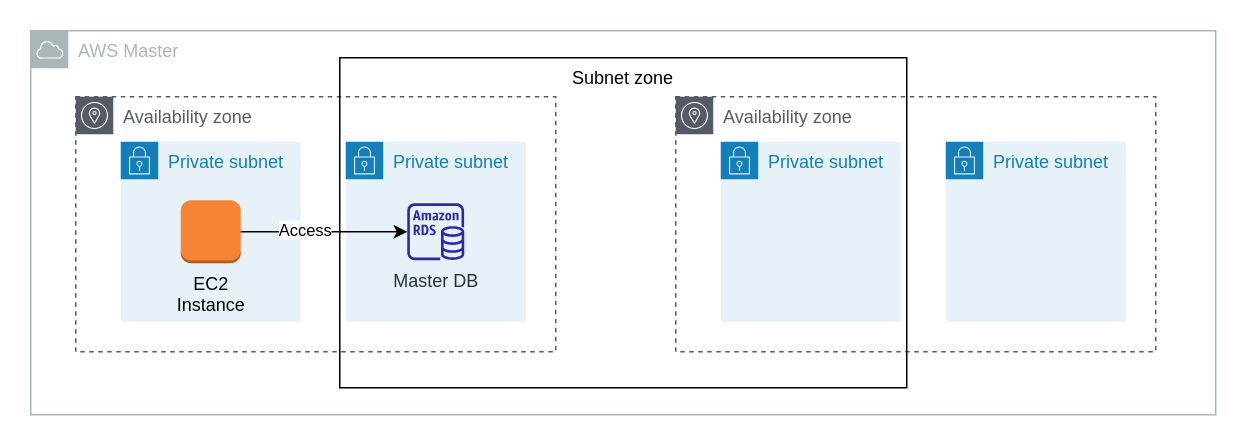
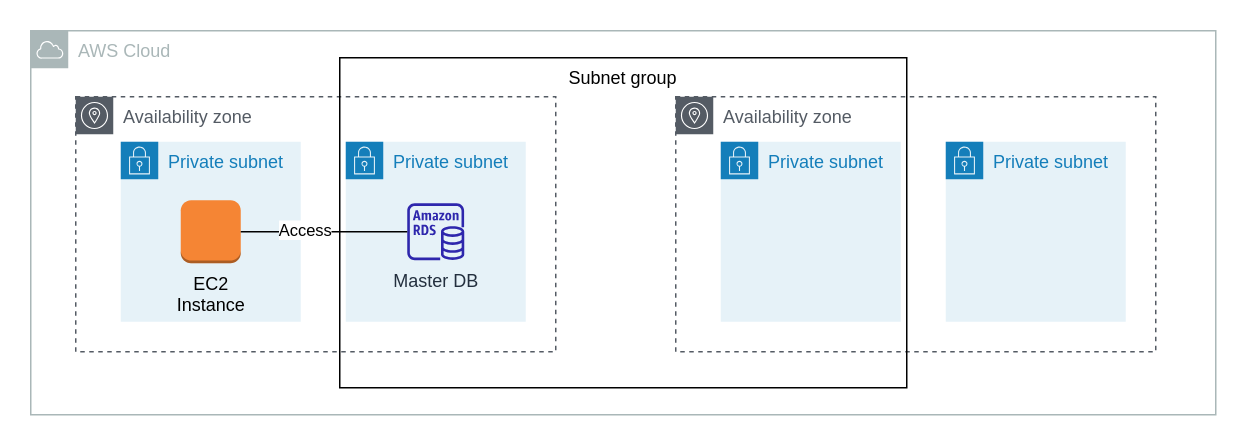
  <mxCell id="0" />
  <mxCell id="1" parent="0" />
  <mxCell id="2" value="Availability zone" style="sketch=0;outlineConnect=0;gradientColor=none;html=1;whiteSpace=wrap;fontSize=12;fontStyle=0;shape=mxgraph.aws4.group;grIcon=mxgraph.aws4.group_availability_zone;strokeColor=#545B64;fillColor=none;verticalAlign=top;align=left;spacingLeft=30;fontColor=#545B64;dashed=1;" parent="1" vertex="1"><mxGeometry x="50" y="64" width="320" height="170" as="geometry" /></mxCell>
  <mxCell id="3" value="Availability zone" style="sketch=0;outlineConnect=0;gradientColor=none;html=1;whiteSpace=wrap;fontSize=12;fontStyle=0;shape=mxgraph.aws4.group;grIcon=mxgraph.aws4.group_availability_zone;strokeColor=#545B64;fillColor=none;verticalAlign=top;align=left;spacingLeft=30;fontColor=#545B64;dashed=1;" parent="1" vertex="1"><mxGeometry x="450" y="64" width="320" height="170" as="geometry" /></mxCell>
- <mxCell id="4" value="AWS Master" style="sketch=0;outlineConnect=0;gradientColor=none;html=1;whiteSpace=wrap;fontSize=12;fontStyle=0;shape=mxgraph.aws4.group;grIcon=mxgraph.aws4.group_aws_cloud;strokeColor=#AAB7B8;fillColor=none;verticalAlign=top;align=left;spacingLeft=30;fontColor=#AAB7B8;dashed=0;" parent="1" vertex="1"><mxGeometry x="20" y="20" width="790" height="256" as="geometry" /></mxCell>
+ <mxCell id="4" value="AWS Cloud" style="sketch=0;outlineConnect=0;gradientColor=none;html=1;whiteSpace=wrap;fontSize=12;fontStyle=0;shape=mxgraph.aws4.group;grIcon=mxgraph.aws4.group_aws_cloud;strokeColor=#AAB7B8;fillColor=none;verticalAlign=top;align=left;spacingLeft=30;fontColor=#AAB7B8;dashed=0;" parent="1" vertex="1"><mxGeometry x="20" y="20" width="790" height="256" as="geometry" /></mxCell>
  <mxCell id="5" value="Private subnet" style="points=[[0,0],[0.25,0],[0.5,0],[0.75,0],[1,0],[1,0.25],[1,0.5],[1,0.75],[1,1],[0.75,1],[0.5,1],[0.25,1],[0,1],[0,0.75],[0,0.5],[0,0.25]];outlineConnect=0;gradientColor=none;html=1;whiteSpace=wrap;fontSize=12;fontStyle=0;container=1;pointerEvents=0;collapsible=0;recursiveResize=0;shape=mxgraph.aws4.group;grIcon=mxgraph.aws4.group_security_group;grStroke=0;strokeColor=#147EBA;fillColor=#E6F2F8;verticalAlign=top;align=left;spacingLeft=30;fontColor=#147EBA;dashed=0;" parent="1" vertex="1"><mxGeometry x="80" y="94" width="120" height="120" as="geometry" /></mxCell>
  <mxCell id="6" value="EC2 &lt;br&gt;Instance" style="outlineConnect=0;dashed=0;verticalLabelPosition=bottom;verticalAlign=top;align=center;html=1;shape=mxgraph.aws3.instance;fillColor=#F58534;gradientColor=none;" parent="5" vertex="1"><mxGeometry x="40" y="39" width="40" height="42" as="geometry" /></mxCell>
  <mxCell id="7" value="Private subnet" style="points=[[0,0],[0.25,0],[0.5,0],[0.75,0],[1,0],[1,0.25],[1,0.5],[1,0.75],[1,1],[0.75,1],[0.5,1],[0.25,1],[0,1],[0,0.75],[0,0.5],[0,0.25]];outlineConnect=0;gradientColor=none;html=1;whiteSpace=wrap;fontSize=12;fontStyle=0;container=1;pointerEvents=0;collapsible=0;recursiveResize=0;shape=mxgraph.aws4.group;grIcon=mxgraph.aws4.group_security_group;grStroke=0;strokeColor=#147EBA;fillColor=#E6F2F8;verticalAlign=top;align=left;spacingLeft=30;fontColor=#147EBA;dashed=0;" parent="1" vertex="1"><mxGeometry x="230" y="94" width="120" height="120" as="geometry" /></mxCell>
  <mxCell id="8" value="Master DB" style="sketch=0;outlineConnect=0;fontColor=#232F3E;gradientColor=none;fillColor=#2E27AD;strokeColor=none;dashed=0;verticalLabelPosition=bottom;verticalAlign=top;align=center;html=1;fontSize=12;fontStyle=0;aspect=fixed;pointerEvents=1;shape=mxgraph.aws4.rds_instance;" parent="7" vertex="1"><mxGeometry x="41" y="41" width="38" height="38" as="geometry" /></mxCell>
- <mxCell id="9" style="edgeStyle=orthogonalEdgeStyle;rounded=0;orthogonalLoop=1;jettySize=auto;html=1;" parent="1" source="6" target="8" edge="1"><mxGeometry relative="1" as="geometry" /></mxCell>
+ <mxCell id="9" style="edgeStyle=orthogonalEdgeStyle;rounded=0;orthogonalLoop=1;jettySize=auto;html=1;endArrow=none;" parent="1" source="6" target="8" edge="1"><mxGeometry relative="1" as="geometry" /></mxCell>
  <mxCell id="10" value="Access" style="edgeLabel;html=1;align=center;verticalAlign=middle;resizable=0;points=[];" parent="9" vertex="1" connectable="0"><mxGeometry x="-0.273" y="2" relative="1" as="geometry"><mxPoint x="2" as="offset" /></mxGeometry></mxCell>
  <mxCell id="11" value="Private subnet" style="points=[[0,0],[0.25,0],[0.5,0],[0.75,0],[1,0],[1,0.25],[1,0.5],[1,0.75],[1,1],[0.75,1],[0.5,1],[0.25,1],[0,1],[0,0.75],[0,0.5],[0,0.25]];outlineConnect=0;gradientColor=none;html=1;whiteSpace=wrap;fontSize=12;fontStyle=0;container=1;pointerEvents=0;collapsible=0;recursiveResize=0;shape=mxgraph.aws4.group;grIcon=mxgraph.aws4.group_security_group;grStroke=0;strokeColor=#147EBA;fillColor=#E6F2F8;verticalAlign=top;align=left;spacingLeft=30;fontColor=#147EBA;dashed=0;" parent="1" vertex="1"><mxGeometry x="480" y="94" width="120" height="120" as="geometry" /></mxCell>
  <mxCell id="12" value="Private subnet" style="points=[[0,0],[0.25,0],[0.5,0],[0.75,0],[1,0],[1,0.25],[1,0.5],[1,0.75],[1,1],[0.75,1],[0.5,1],[0.25,1],[0,1],[0,0.75],[0,0.5],[0,0.25]];outlineConnect=0;gradientColor=none;html=1;whiteSpace=wrap;fontSize=12;fontStyle=0;container=1;pointerEvents=0;collapsible=0;recursiveResize=0;shape=mxgraph.aws4.group;grIcon=mxgraph.aws4.group_security_group;grStroke=0;strokeColor=#147EBA;fillColor=#E6F2F8;verticalAlign=top;align=left;spacingLeft=30;fontColor=#147EBA;dashed=0;" parent="1" vertex="1"><mxGeometry x="630" y="94" width="120" height="120" as="geometry" /></mxCell>
- <mxCell id="13" value="Subnet zone" style="rounded=0;whiteSpace=wrap;html=1;fillColor=none;verticalAlign=top;" parent="1" vertex="1"><mxGeometry x="226" y="38" width="378" height="220" as="geometry" /></mxCell>
+ <mxCell id="13" value="Subnet group" style="rounded=0;whiteSpace=wrap;html=1;fillColor=none;verticalAlign=top;" parent="1" vertex="1"><mxGeometry x="226" y="38" width="378" height="220" as="geometry" /></mxCell>
